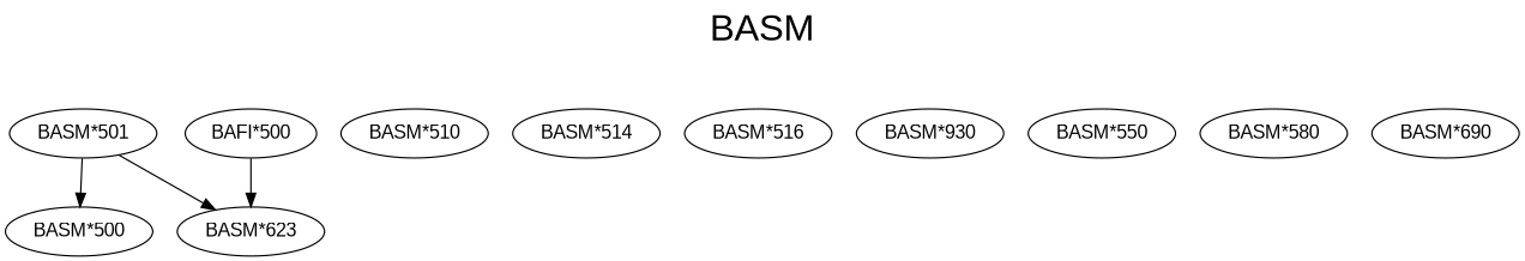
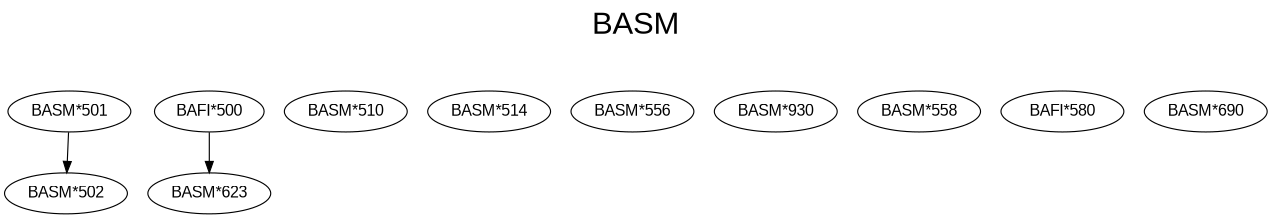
  digraph {
    fontname="Liberation Sans"
    fontsize=27
    label=BASM
    labelloc=t
    node [fontname="Liberation Sans"]
    edge [fontname="Liberation Sans"]
    "BASM*501"
-   "BASM*502" [label="BASM*500"]
+   "BASM*502"
    n3 [label="BASM*623"]
    "BASM*510"
    "BASM*514"
-   "BASM*516"
+   "BASM*516" [label="BASM*556"]
    "BAFI*500"
    n8 [label="BASM*930"]
-   "BASM*550"
-   "BASM*580"
+   "BASM*550" [label="BASM*558"]
+   "BASM*580" [label="BAFI*580"]
    n11 [label="BASM*690"]
    "BASM*501" -> "BASM*502" [style=solid]
-   "BASM*501" -> n3
    "BAFI*500" -> n3
  }
